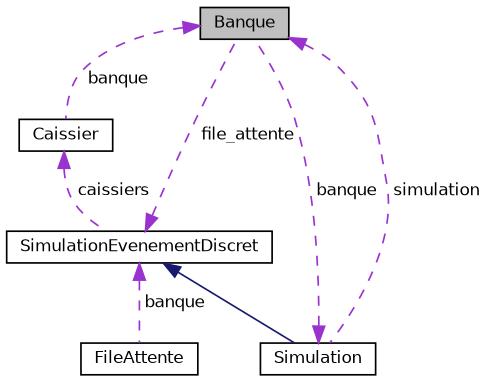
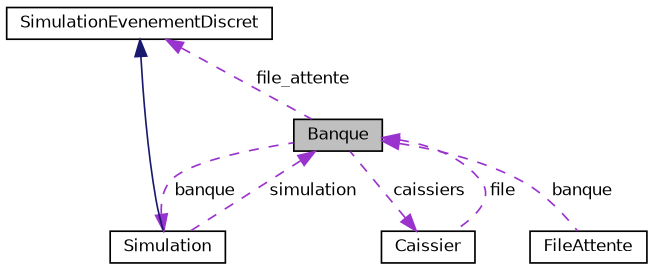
  digraph {
    node [color=black fillcolor=white fontname=Helvetica fontsize=10 shape=record style=filled]
    edge [color=darkorchid3 dir=back fontname=Helvetica fontsize=10 labelfontname=Helvetica labelfontsize=10 style=dashed]
    n1 [fillcolor=grey75 fontcolor=black height=0.2 label=Banque width=0.4]
    n2 [height=0.2 label=Caissier width=0.4]
    n3 [height=0.2 label=Simulation width=0.4]
    n4 [height=0.2 label=FileAttente width=0.4]
    n5 [height=0.2 label=SimulationEvenementDiscret width=0.4]
-   n1 -> n2 [label=" banque"]
+   n1 -> n2 [label=" file"]
    n1 -> n3 [label=" simulation"]
-   n5 -> n4 [label=" banque"]
-   n2 -> n5 [label=" caissiers"]
+   n1 -> n4 [label=" banque"]
+   n2 -> n1 [label=" caissiers"]
    n3 -> n1 [label=" banque"]
    n5 -> n1 [label=" file_attente"]
    n5 -> n3 [color=midnightblue style=solid]
  }
